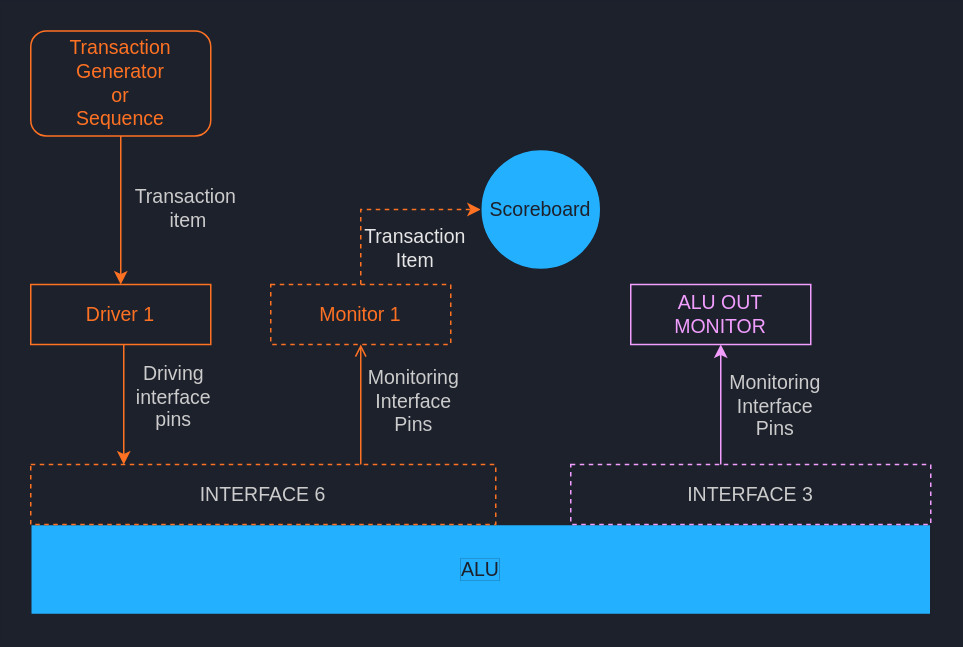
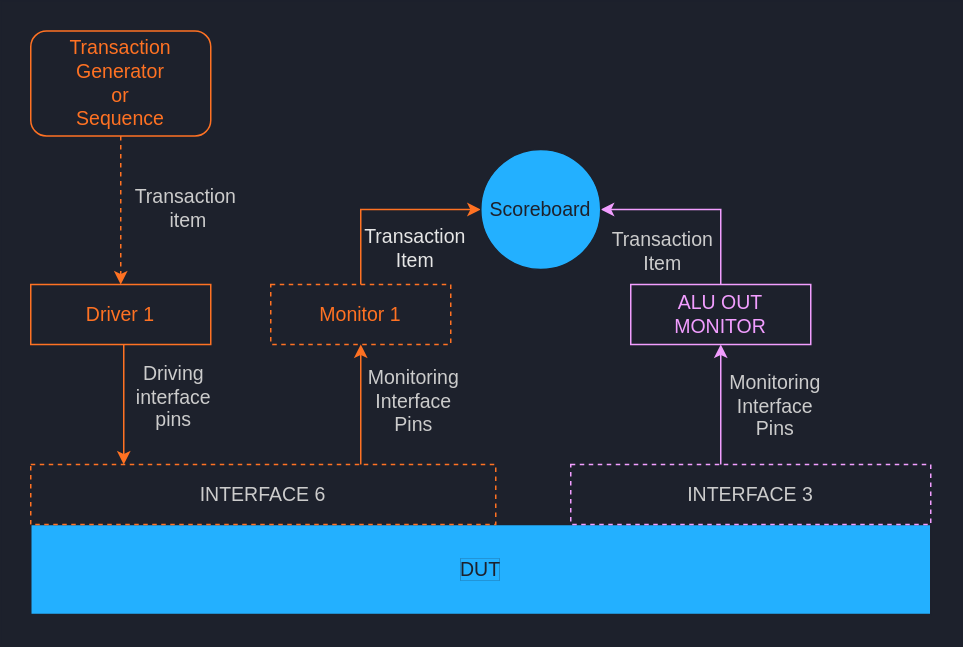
  <mxCell id="0" />
  <mxCell id="1" parent="0" />
  <mxCell id="2" style="edgeStyle=orthogonalEdgeStyle;rounded=0;orthogonalLoop=1;jettySize=auto;html=1;fontSize=13;fontColor=#FF7223;strokeColor=#FF7223;" parent="1" source="4" target="18" edge="1"><mxGeometry relative="1" as="geometry"><Array as="points"><mxPoint x="82" y="269" /><mxPoint x="82" y="269" /></Array></mxGeometry></mxCell>
  <mxCell id="3" value="Driving &lt;br&gt;interface &lt;br&gt;pins" style="edgeLabel;html=1;align=center;verticalAlign=middle;resizable=0;points=[];fontSize=13;labelBackgroundColor=none;fontColor=#ccc;" parent="2" vertex="1" connectable="0"><mxGeometry x="0.701" y="-2" relative="1" as="geometry"><mxPoint x="34" y="-34" as="offset" /></mxGeometry></mxCell>
  <mxCell id="4" value="Driver 1" style="rounded=0;whiteSpace=wrap;html=1;fontSize=13;fontColor=#FF7223;strokeColor=#FF7223;fillColor=none;" parent="1" vertex="1"><mxGeometry x="20" y="189" width="120" height="40" as="geometry" /></mxCell>
- <mxCell id="5" style="edgeStyle=orthogonalEdgeStyle;rounded=0;orthogonalLoop=1;jettySize=auto;html=1;entryX=0;entryY=0.5;entryDx=0;entryDy=0;startArrow=none;startFill=0;fontSize=13;fontColor=#0000FF;strokeColor=#FF7223;dashed=1;" parent="1" source="7" target="14" edge="1"><mxGeometry relative="1" as="geometry"><Array as="points"><mxPoint x="240" y="139" /></Array></mxGeometry></mxCell>
+ <mxCell id="5" style="edgeStyle=orthogonalEdgeStyle;rounded=0;orthogonalLoop=1;jettySize=auto;html=1;entryX=0;entryY=0.5;entryDx=0;entryDy=0;startArrow=none;startFill=0;fontSize=13;fontColor=#0000FF;strokeColor=#FF7223;" parent="1" source="7" target="14" edge="1"><mxGeometry relative="1" as="geometry"><Array as="points"><mxPoint x="240" y="139" /></Array></mxGeometry></mxCell>
  <mxCell id="6" value="Transaction&lt;br&gt;Item" style="edgeLabel;html=1;align=center;verticalAlign=middle;resizable=0;points=[];fontSize=13;labelBackgroundColor=none;fontColor=#E6E6E6;" parent="5" vertex="1" connectable="0"><mxGeometry x="-0.567" y="-1" relative="1" as="geometry"><mxPoint x="34" y="3" as="offset" /></mxGeometry></mxCell>
  <mxCell id="7" value="Monitor 1" style="rounded=0;whiteSpace=wrap;html=1;fontSize=13;fontColor=#FF7223;strokeColor=#FF7223;fillColor=none;dashed=1;" parent="1" vertex="1"><mxGeometry x="180" y="189" width="120" height="40" as="geometry" /></mxCell>
+ <mxCell id="8" style="edgeStyle=orthogonalEdgeStyle;rounded=0;orthogonalLoop=1;jettySize=auto;html=1;entryX=1;entryY=0.5;entryDx=0;entryDy=0;startArrow=none;startFill=0;fontSize=13;labelBackgroundColor=#1D212C;fontColor=#E023FF;labelBorderColor=none;strokeColor=#F29EFF;" parent="1" source="10" target="14" edge="1"><mxGeometry relative="1" as="geometry"><Array as="points"><mxPoint x="480" y="139" /></Array></mxGeometry></mxCell>
+ <mxCell id="9" value="Transaction&lt;br&gt;Item" style="edgeLabel;html=1;align=center;verticalAlign=middle;resizable=0;points=[];fontSize=13;labelBackgroundColor=none;labelBorderColor=none;fontColor=#ccc;" parent="8" vertex="1" connectable="0"><mxGeometry x="-0.766" y="2" relative="1" as="geometry"><mxPoint x="-38" y="-8" as="offset" /></mxGeometry></mxCell>
  <mxCell id="10" value="&lt;font&gt;ALU OUT&lt;br style=&quot;font-size: 13px&quot;&gt;MONITOR&lt;/font&gt;" style="rounded=0;whiteSpace=wrap;html=1;fontSize=13;labelBorderColor=none;strokeColor=#F29EFF;fontColor=#F29EFF;fillColor=none;" parent="1" vertex="1"><mxGeometry x="420" y="189" width="120" height="40" as="geometry" /></mxCell>
- <mxCell id="11" style="edgeStyle=orthogonalEdgeStyle;rounded=0;orthogonalLoop=1;jettySize=auto;html=1;fontSize=13;fontColor=#FF7223;strokeColor=#FF7223;" parent="1" source="13" target="4" edge="1"><mxGeometry relative="1" as="geometry" /></mxCell>
+ <mxCell id="11" style="edgeStyle=orthogonalEdgeStyle;rounded=0;orthogonalLoop=1;jettySize=auto;html=1;fontSize=13;fontColor=#FF7223;strokeColor=#FF7223;dashed=1;" parent="1" source="13" target="4" edge="1"><mxGeometry relative="1" as="geometry" /></mxCell>
  <mxCell id="12" value="Transaction&lt;br&gt;&amp;nbsp;item" style="edgeLabel;html=1;align=center;verticalAlign=middle;resizable=0;points=[];fontSize=13;labelBackgroundColor=none;fontColor=#ccc;" parent="11" vertex="1" connectable="0"><mxGeometry x="0.223" y="-1" relative="1" as="geometry"><mxPoint x="43" y="-14" as="offset" /></mxGeometry></mxCell>
  <mxCell id="13" value="Transaction&lt;br&gt;Generator&lt;br&gt;or&lt;br&gt;Sequence" style="rounded=1;whiteSpace=wrap;html=1;fontSize=13;fontColor=#FF7223;strokeColor=#FF7223;fillColor=none;" parent="1" vertex="1"><mxGeometry x="20" y="20" width="120" height="70" as="geometry" /></mxCell>
  <mxCell id="14" value="&lt;font color=&quot;#1d212c&quot;&gt;Scoreboard&lt;/font&gt;" style="ellipse;whiteSpace=wrap;html=1;aspect=fixed;fontSize=13;strokeColor=#1D212C;fillColor=#23B0FF;" parent="1" vertex="1"><mxGeometry x="320" y="99" width="80" height="80" as="geometry" /></mxCell>
- <mxCell id="15" value="&lt;font color=&quot;#1d212c&quot; style=&quot;background-color: rgb(35 , 176 , 255)&quot;&gt;ALU&lt;br&gt;&lt;/font&gt;" style="rounded=0;whiteSpace=wrap;html=1;fontSize=13;labelBackgroundColor=#1D212C;strokeColor=#1D212C;fillColor=#23B0FF;" parent="1" vertex="1"><mxGeometry x="20" y="349" width="600" height="60" as="geometry" /></mxCell>
- <mxCell id="16" style="edgeStyle=orthogonalEdgeStyle;rounded=0;orthogonalLoop=1;jettySize=auto;html=1;entryX=0.5;entryY=1;entryDx=0;entryDy=0;fontSize=13;fontColor=#FF7223;strokeColor=#FF7223;endArrow=open;" parent="1" source="18" target="7" edge="1"><mxGeometry relative="1" as="geometry"><Array as="points"><mxPoint x="240" y="288" /><mxPoint x="240" y="288" /></Array></mxGeometry></mxCell>
+ <mxCell id="15" value="&lt;font color=&quot;#1d212c&quot; style=&quot;background-color: rgb(35 , 176 , 255)&quot;&gt;DUT&lt;br&gt;&lt;/font&gt;" style="rounded=0;whiteSpace=wrap;html=1;fontSize=13;labelBackgroundColor=#1D212C;strokeColor=#1D212C;fillColor=#23B0FF;" parent="1" vertex="1"><mxGeometry x="20" y="349" width="600" height="60" as="geometry" /></mxCell>
+ <mxCell id="16" style="edgeStyle=orthogonalEdgeStyle;rounded=0;orthogonalLoop=1;jettySize=auto;html=1;entryX=0.5;entryY=1;entryDx=0;entryDy=0;fontSize=13;fontColor=#FF7223;strokeColor=#FF7223;" parent="1" source="18" target="7" edge="1"><mxGeometry relative="1" as="geometry"><Array as="points"><mxPoint x="240" y="288" /><mxPoint x="240" y="288" /></Array></mxGeometry></mxCell>
  <mxCell id="17" value="Monitoring&lt;br&gt;Interface&lt;br&gt;Pins" style="edgeLabel;html=1;align=center;verticalAlign=middle;resizable=0;points=[];fontSize=13;labelBackgroundColor=none;fontColor=#ccc;" parent="16" vertex="1" connectable="0"><mxGeometry x="0.12" y="-1" relative="1" as="geometry"><mxPoint x="33" y="2" as="offset" /></mxGeometry></mxCell>
  <mxCell id="18" value="INTERFACE 6" style="rounded=0;whiteSpace=wrap;html=1;dashed=1;fontSize=13;strokeColor=#FF7223;fontColor=#ccc;fillColor=none;" parent="1" vertex="1"><mxGeometry x="20" y="309" width="310" height="40" as="geometry" /></mxCell>
  <mxCell id="19" style="edgeStyle=orthogonalEdgeStyle;rounded=0;orthogonalLoop=1;jettySize=auto;html=1;entryX=0.5;entryY=1;entryDx=0;entryDy=0;startArrow=none;startFill=0;fontSize=13;fontColor=#E023FF;labelBorderColor=none;strokeColor=#F29EFF;" parent="1" source="21" target="10" edge="1"><mxGeometry relative="1" as="geometry"><Array as="points"><mxPoint x="480" y="239" /><mxPoint x="480" y="239" /></Array></mxGeometry></mxCell>
  <mxCell id="20" value="Monitoring&lt;br&gt;Interface&lt;br&gt;Pins" style="edgeLabel;html=1;align=center;verticalAlign=middle;resizable=0;points=[];fontSize=13;labelBackgroundColor=none;labelBorderColor=none;fontColor=#ccc;" parent="19" vertex="1" connectable="0"><mxGeometry x="-0.189" y="2" relative="1" as="geometry"><mxPoint x="37" y="-8" as="offset" /></mxGeometry></mxCell>
  <mxCell id="21" value="&lt;font&gt;INTERFACE 3&lt;br&gt;&lt;/font&gt;" style="rounded=0;whiteSpace=wrap;html=1;dashed=1;fontSize=13;strokeColor=#F29EFF;fontColor=#ccc;fillColor=none;" parent="1" vertex="1"><mxGeometry x="380" y="309" width="240" height="40" as="geometry" /></mxCell>
